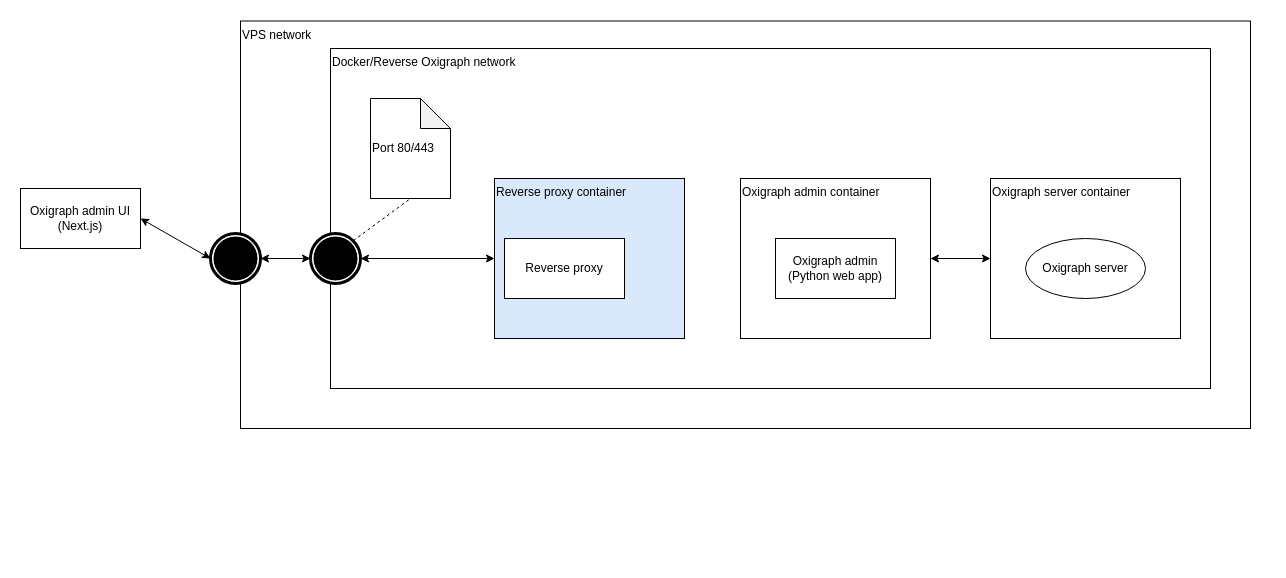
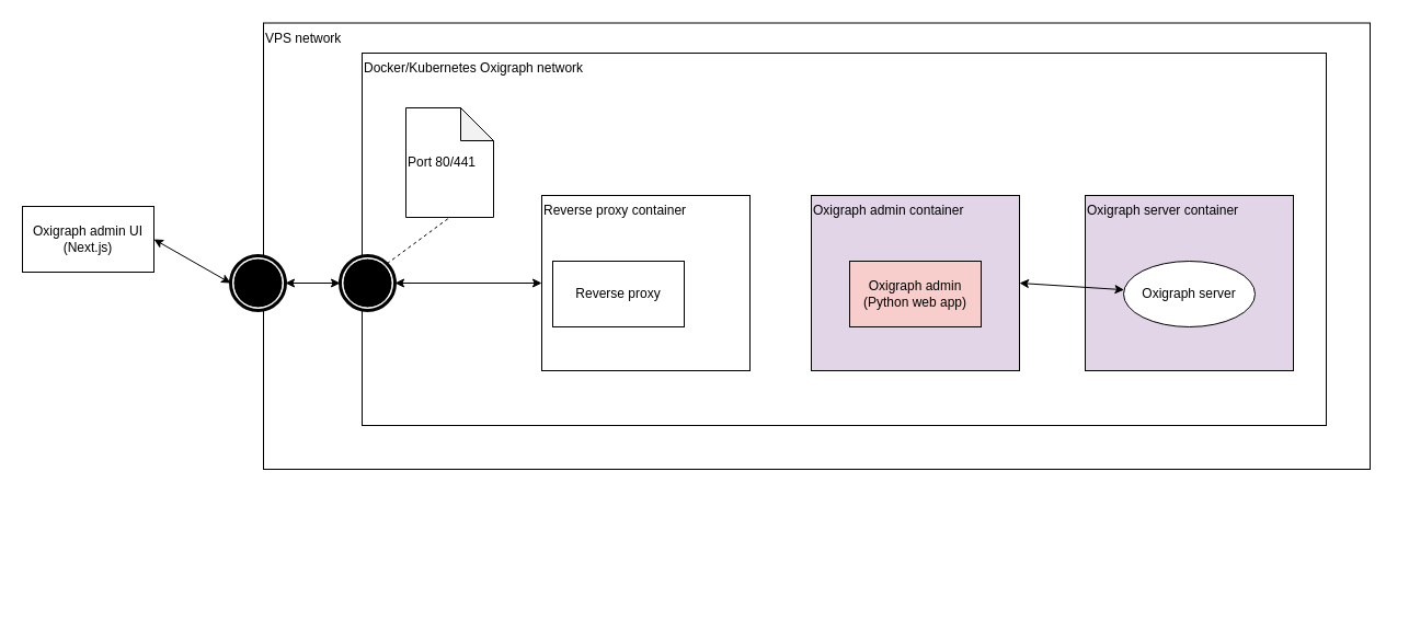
  <mxCell id="0" />
  <mxCell id="1" parent="0" />
  <mxCell id="2" value="Oxigraph admin UI&lt;br&gt;(Next.js)" style="rounded=0;whiteSpace=wrap;html=1;align=center;" vertex="1" parent="1"><mxGeometry x="20" y="188" width="120" height="60" as="geometry" /></mxCell>
  <mxCell id="3" value="" style="group" vertex="1" connectable="0" parent="1"><mxGeometry x="310" y="48" width="954" height="507.5" as="geometry" /></mxCell>
  <mxCell id="4" value="VPS network" style="rounded=0;whiteSpace=wrap;html=1;align=left;verticalAlign=top;" vertex="1" parent="3"><mxGeometry x="-70" y="-27.5" width="1010" height="407.5" as="geometry" /></mxCell>
- <mxCell id="5" value="Docker/Reverse Oxigraph network" style="rounded=0;whiteSpace=wrap;html=1;align=left;verticalAlign=top;" vertex="1" parent="3"><mxGeometry x="20" width="880" height="340" as="geometry" /></mxCell>
+ <mxCell id="5" value="Docker/Kubernetes Oxigraph network" style="rounded=0;whiteSpace=wrap;html=1;align=left;verticalAlign=top;" vertex="1" parent="3"><mxGeometry x="20" width="880" height="340" as="geometry" /></mxCell>
  <mxCell id="6" value="" style="shape=mxgraph.bpmn.shape;html=1;verticalLabelPosition=bottom;labelBackgroundColor=#ffffff;verticalAlign=top;align=center;perimeter=ellipsePerimeter;outlineConnect=0;outline=end;symbol=terminate;" vertex="1" parent="3"><mxGeometry y="185" width="50" height="50" as="geometry" /></mxCell>
  <mxCell id="7" value="" style="group" vertex="1" connectable="0" parent="3"><mxGeometry x="680" y="130" width="190" height="160" as="geometry" /></mxCell>
- <mxCell id="8" value="Oxigraph server container" style="rounded=0;whiteSpace=wrap;html=1;align=left;verticalAlign=top;" vertex="1" parent="7"><mxGeometry width="190" height="160" as="geometry" /></mxCell>
+ <mxCell id="8" value="Oxigraph server container" style="rounded=0;whiteSpace=wrap;html=1;align=left;verticalAlign=top;fillColor=#e1d5e7;" vertex="1" parent="7"><mxGeometry width="190" height="160" as="geometry" /></mxCell>
  <mxCell id="9" value="Oxigraph server" style="ellipse;whiteSpace=wrap;html=1;" vertex="1" parent="7"><mxGeometry x="35" y="60" width="120" height="60" as="geometry" /></mxCell>
  <mxCell id="10" value="" style="group" vertex="1" connectable="0" parent="3"><mxGeometry x="430" y="130" width="190" height="160" as="geometry" /></mxCell>
- <mxCell id="11" value="Oxigraph admin container" style="rounded=0;whiteSpace=wrap;html=1;align=left;verticalAlign=top;" vertex="1" parent="10"><mxGeometry width="190" height="160" as="geometry" /></mxCell>
- <mxCell id="12" value="Oxigraph admin&lt;br&gt;(Python web app)" style="rounded=0;whiteSpace=wrap;html=1;" vertex="1" parent="10"><mxGeometry x="35" y="60" width="120" height="60" as="geometry" /></mxCell>
- <mxCell id="13" value="Port 80/443" style="shape=note;whiteSpace=wrap;html=1;backgroundOutline=1;darkOpacity=0.05;align=left;" vertex="1" parent="3"><mxGeometry x="60" y="50" width="80" height="100" as="geometry" /></mxCell>
+ <mxCell id="11" value="Oxigraph admin container" style="rounded=0;whiteSpace=wrap;html=1;align=left;verticalAlign=top;fillColor=#e1d5e7;" vertex="1" parent="10"><mxGeometry width="190" height="160" as="geometry" /></mxCell>
+ <mxCell id="12" value="Oxigraph admin&lt;br&gt;(Python web app)" style="rounded=0;whiteSpace=wrap;html=1;fillColor=#f8cecc;" vertex="1" parent="10"><mxGeometry x="35" y="60" width="120" height="60" as="geometry" /></mxCell>
+ <mxCell id="13" value="Port 80/441" style="shape=note;whiteSpace=wrap;html=1;backgroundOutline=1;darkOpacity=0.05;align=left;" vertex="1" parent="3"><mxGeometry x="60" y="50" width="80" height="100" as="geometry" /></mxCell>
  <mxCell id="14" value="" style="endArrow=none;dashed=1;html=1;exitX=0.855;exitY=0.145;exitDx=0;exitDy=0;exitPerimeter=0;entryX=0.5;entryY=1;entryDx=0;entryDy=0;entryPerimeter=0;" edge="1" parent="3" source="6" target="13"><mxGeometry width="50" height="50" as="geometry"><mxPoint x="350" y="340" as="sourcePoint" /><mxPoint x="400" y="290" as="targetPoint" /></mxGeometry></mxCell>
- <mxCell id="15" value="" style="endArrow=classic;startArrow=classic;html=1;entryX=0;entryY=0.5;entryDx=0;entryDy=0;exitX=1;exitY=0.5;exitDx=0;exitDy=0;" edge="1" parent="3" source="11" target="8"><mxGeometry width="50" height="50" as="geometry"><mxPoint x="460" y="210" as="sourcePoint" /><mxPoint x="400" y="300" as="targetPoint" /></mxGeometry></mxCell>
+ <mxCell id="15" value="" style="endArrow=classic;startArrow=classic;html=1;exitX=1;exitY=0.5;exitDx=0;exitDy=0;" edge="1" parent="3" source="11" target="9"><mxGeometry width="50" height="50" as="geometry"><mxPoint x="460" y="210" as="sourcePoint" /><mxPoint x="400" y="300" as="targetPoint" /></mxGeometry></mxCell>
  <mxCell id="16" value="" style="endArrow=classic;startArrow=classic;html=1;exitX=1;exitY=0.5;exitDx=0;exitDy=0;entryX=0;entryY=0.5;entryDx=0;entryDy=0;" edge="1" parent="3" source="6" target="18"><mxGeometry width="50" height="50" as="geometry"><mxPoint x="350" y="340" as="sourcePoint" /><mxPoint x="150" y="210" as="targetPoint" /></mxGeometry></mxCell>
  <mxCell id="17" value="" style="group" vertex="1" connectable="0" parent="3"><mxGeometry x="184" y="130" width="770" height="350" as="geometry" /></mxCell>
- <mxCell id="18" value="Reverse proxy container" style="rounded=0;whiteSpace=wrap;html=1;align=left;verticalAlign=top;fillColor=#dae8fc;" vertex="1" parent="17"><mxGeometry width="190" height="160" as="geometry" /></mxCell>
+ <mxCell id="18" value="Reverse proxy container" style="rounded=0;whiteSpace=wrap;html=1;align=left;verticalAlign=top;" vertex="1" parent="17"><mxGeometry width="190" height="160" as="geometry" /></mxCell>
  <mxCell id="19" value="Reverse proxy" style="rounded=0;whiteSpace=wrap;html=1;" vertex="1" parent="17"><mxGeometry x="10" y="60" width="120" height="60" as="geometry" /></mxCell>
  <mxCell id="20" value="" style="shape=mxgraph.bpmn.shape;html=1;verticalLabelPosition=bottom;labelBackgroundColor=#ffffff;verticalAlign=top;align=center;perimeter=ellipsePerimeter;outlineConnect=0;outline=end;symbol=terminate;" vertex="1" parent="3"><mxGeometry x="-100" y="185" width="50" height="50" as="geometry" /></mxCell>
  <mxCell id="21" value="" style="endArrow=classic;startArrow=classic;html=1;exitX=1;exitY=0.5;exitDx=0;exitDy=0;" edge="1" parent="3" source="20" target="6"><mxGeometry width="50" height="50" relative="1" as="geometry"><mxPoint x="300" y="460" as="sourcePoint" /><mxPoint x="350" y="410" as="targetPoint" /></mxGeometry></mxCell>
  <mxCell id="22" value="" style="endArrow=classic;startArrow=classic;html=1;exitX=1;exitY=0.5;exitDx=0;exitDy=0;entryX=0;entryY=0.5;entryDx=0;entryDy=0;" edge="1" parent="1" source="2" target="20"><mxGeometry width="50" height="50" relative="1" as="geometry"><mxPoint x="610" y="508" as="sourcePoint" /><mxPoint x="660" y="458" as="targetPoint" /></mxGeometry></mxCell>
